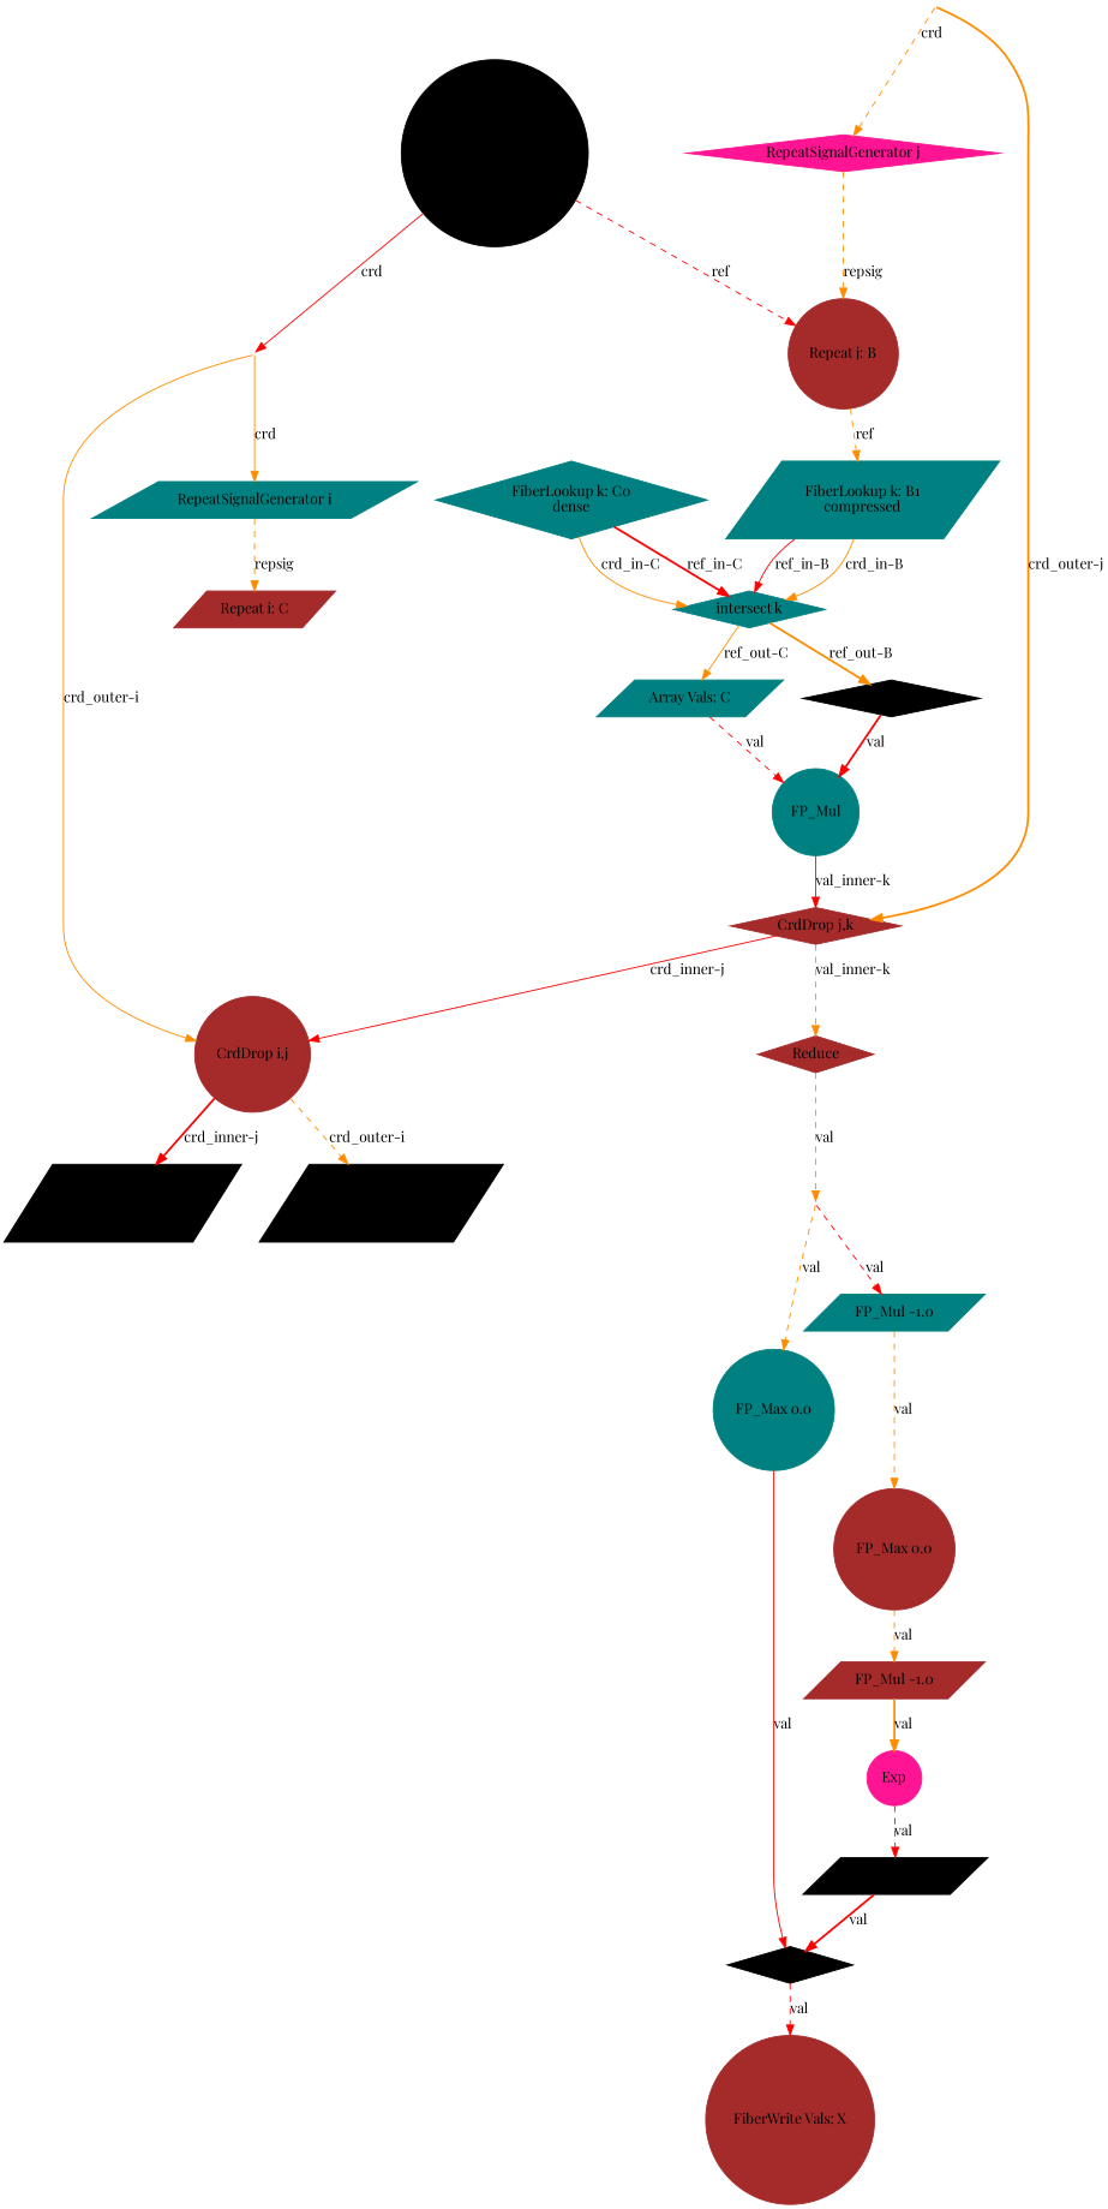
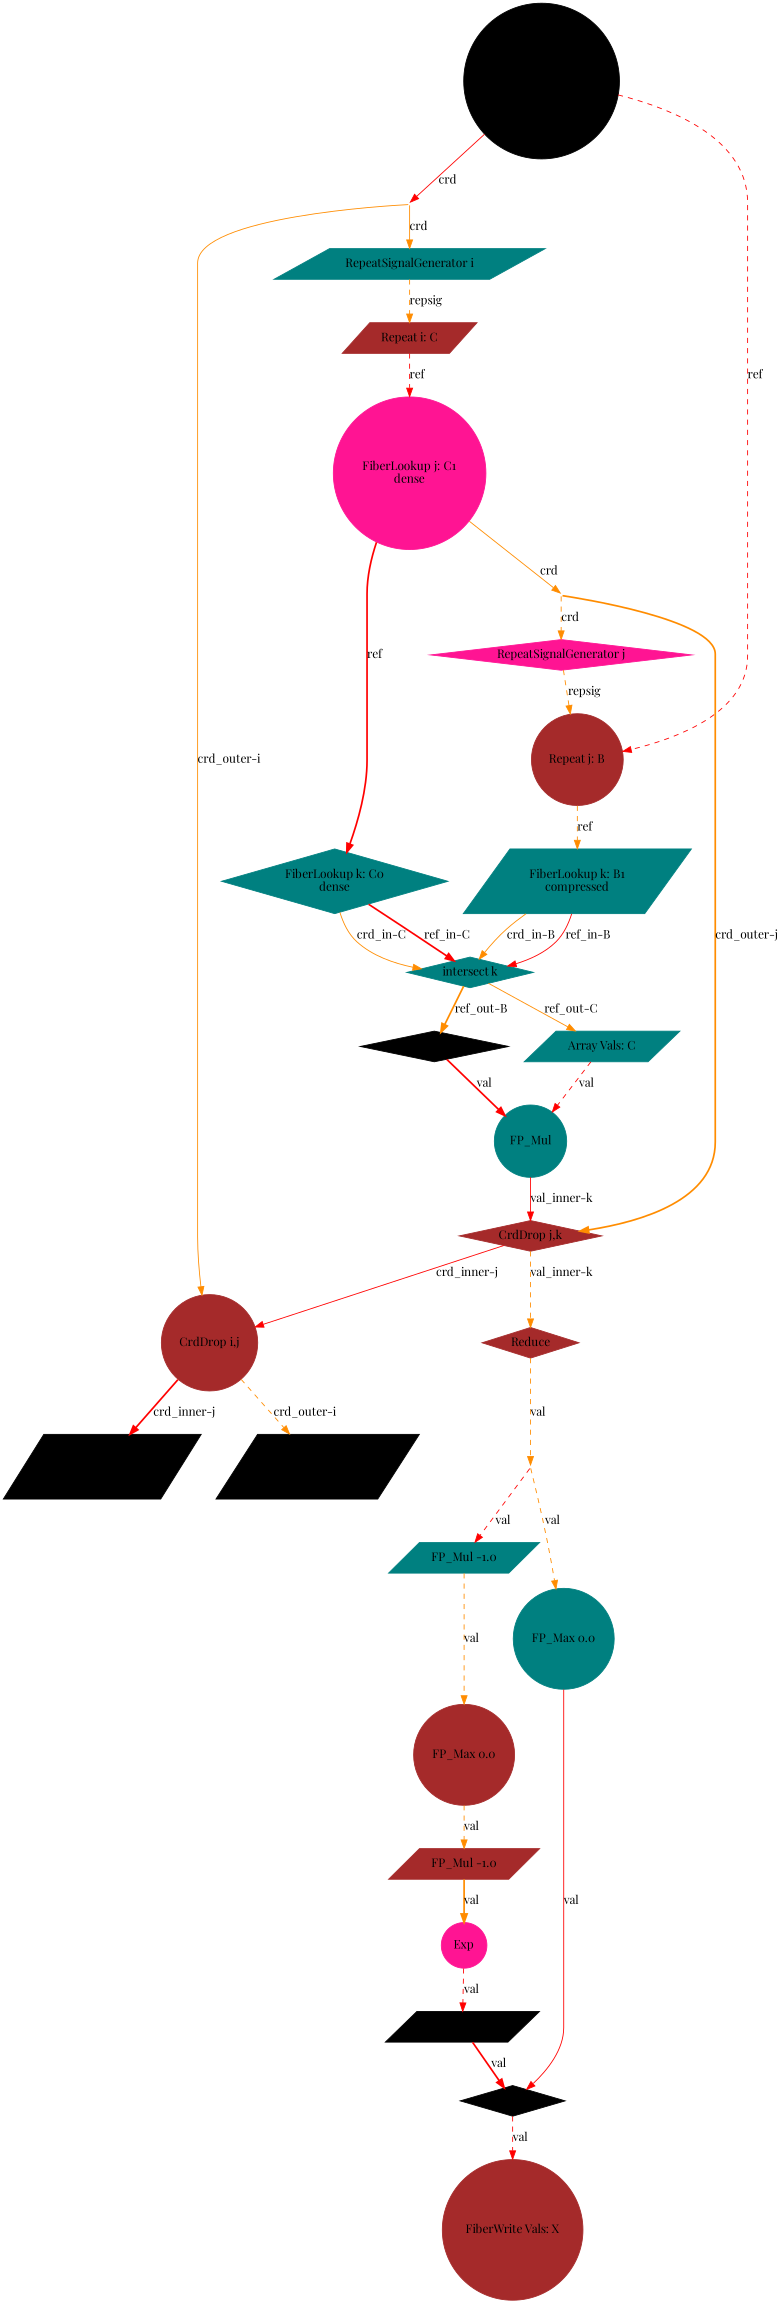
  digraph {
    fontname="Playfair Display"
    node [color=brown shape=circle style=filled type=fiberlookup fontname="Playfair Display"]
    edge [style=dashed type=val color=darkorange fontname="Playfair Display"]
    n1 [color=black format=compressed index=i label="FiberLookup i: B0\ncompressed" root=true src=true tensor=B]
    16 [shape=point style=invis type=broadcast color=""]
    n3 [index=j label="Repeat j: B" root=false tensor=B type=repeat]
    n4 [color=teal index=i label="RepeatSignalGenerator i" shape=parallelogram type=repsiggen]
    n5 [inner=j label="CrdDrop i,j" outer=i type=crddrop]
    n6 [color=black crdsize=B0_dim format=compressed index=i label="FiberWrite i: X0\ncompressed" segsize=2 shape=parallelogram sink=true tensor=X type=fiberwrite]
    n7 [index=i label="Repeat i: C" root=true shape=parallelogram tensor=C type=repeat]
+   n8 [color=deeppink format=dense index=j label="FiberLookup j: C1\ndense" root=false src=true tensor=C]
    12 [shape=point style=invis type=broadcast color=""]
    n10 [color=teal format=dense index=k label="FiberLookup k: C0\ndense" root=false shape=diamond src=true tensor=C]
    n11 [color=deeppink index=j label="RepeatSignalGenerator j" shape=diamond type=repsiggen]
    n12 [inner=k label="CrdDrop j,k" outer=j shape=diamond type=crddrop]
    n13 [color=black crdsize="B0_dim*C1_dim" format=compressed index=j label="FiberWrite j: X1\ncompressed" segsize="B0_dim+1" shape=parallelogram sink=true tensor=X type=fiberwrite]
    n14 [color=teal format=compressed index=k label="FiberLookup k: B1\ncompressed" root=false shape=parallelogram src=true tensor=B]
    n15 [color=teal index=k label="intersect k" shape=diamond type=intersect]
    n16 [color=black label="Array Vals: B" shape=diamond tensor=B type=arrayvals]
    n17 [color=teal label="Array Vals: C" shape=parallelogram tensor=C type=arrayvals]
    n18 [color=teal label=FP_Mul type=fp_mul]
    n19 [fp=true label=Reduce shape=diamond type=reduce]
    20 [shape=point style=invis type=broadcast color=""]
    n21 [label="FiberWrite Vals: X" sink=true tensor=X type=fiberwrite]
    n22 [color=teal const0=-1.0 label="FP_Mul -1.0" shape=parallelogram type=fp_mul]
    n23 [color=teal const0=0.0 label="FP_Max 0.0" type=fp_max]
    n24 [const0=0.0 label="FP_Max 0.0" type=fp_max]
    n25 [const0=-1.0 label="FP_Mul -1.0" shape=parallelogram type=fp_mul]
    n26 [color=deeppink label=Exp type=exp]
    n27 [color=black const0=-1.0 label="FP_Add -1.0" shape=parallelogram type=fp_add]
    n28 [color=black label=FP_Add shape=diamond type=fp_add]
    n1 -> 16 [label=crd style=solid type=crd color=red]
    n1 -> n3 [label=ref type=ref color=red]
    16 -> n4 [label=crd style=solid type=crd]
    16 -> n5 [label="crd_outer-i" style=solid type=crd]
    n3 -> n14 [label=ref type=ref]
    n4 -> n7 [label=repsig type=repsig]
    n5 -> n6 [label="crd_outer-i" type=crd]
    n5 -> n13 [label="crd_inner-j" style=bold type=crd color=red]
+   n7 -> n8 [label=ref type=ref color=red]
+   n8 -> 12 [label=crd style=solid type=crd]
+   n8 -> n10 [label=ref style=bold type=ref color=red]
    12 -> n11 [label=crd type=crd]
    12 -> n12 [label="crd_outer-j" style=bold type=crd]
    n10 -> n15 [label="crd_in-C" style=solid type=crd]
    n10 -> n15 [label="ref_in-C" style=bold type=ref color=red]
    n11 -> n3 [label=repsig type=repsig]
    n12 -> n5 [label="crd_inner-j" style=solid type=crd color=red]
    n12 -> n19 [label="val_inner-k"]
    n14 -> n15 [label="crd_in-B" style=solid type=crd]
    n14 -> n15 [label="ref_in-B" style=solid type=ref color=red]
    n15 -> n16 [label="ref_out-B" style=bold type=ref]
    n15 -> n17 [label="ref_out-C" style=solid type=ref]
    n16 -> n18 [label=val color=red style=bold]
    n17 -> n18 [label=val color=red]
    n18 -> n12 [label="val_inner-k" color=red style=solid]
    n19 -> 20 [label=val]
    20 -> n22 [label=val color=red]
    20 -> n23 [label=val]
    n22 -> n24 [label=val]
    n23 -> n28 [label=val color=red style=solid]
    n24 -> n25 [label=val]
    n25 -> n26 [label=val style=bold]
    n26 -> n27 [label=val color=red]
    n27 -> n28 [label=val color=red style=bold]
    n28 -> n21 [label=val color=red]
  }
